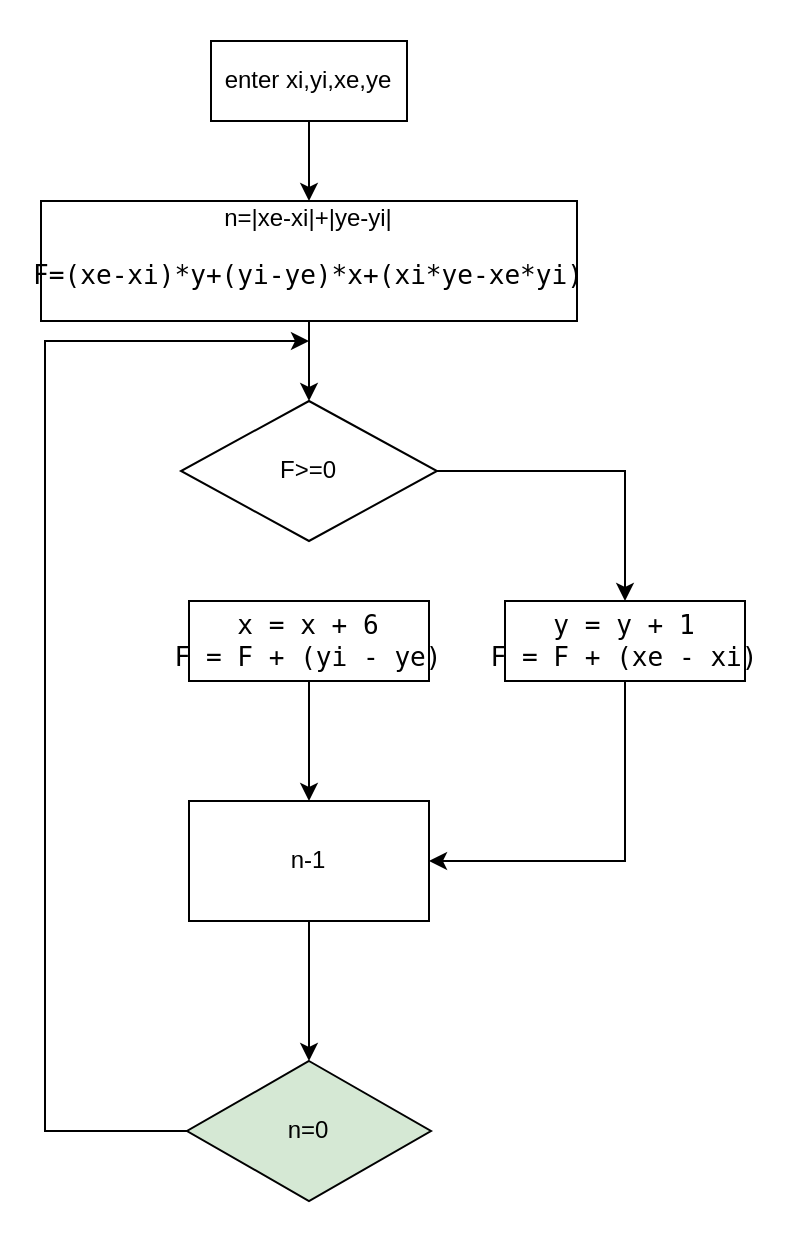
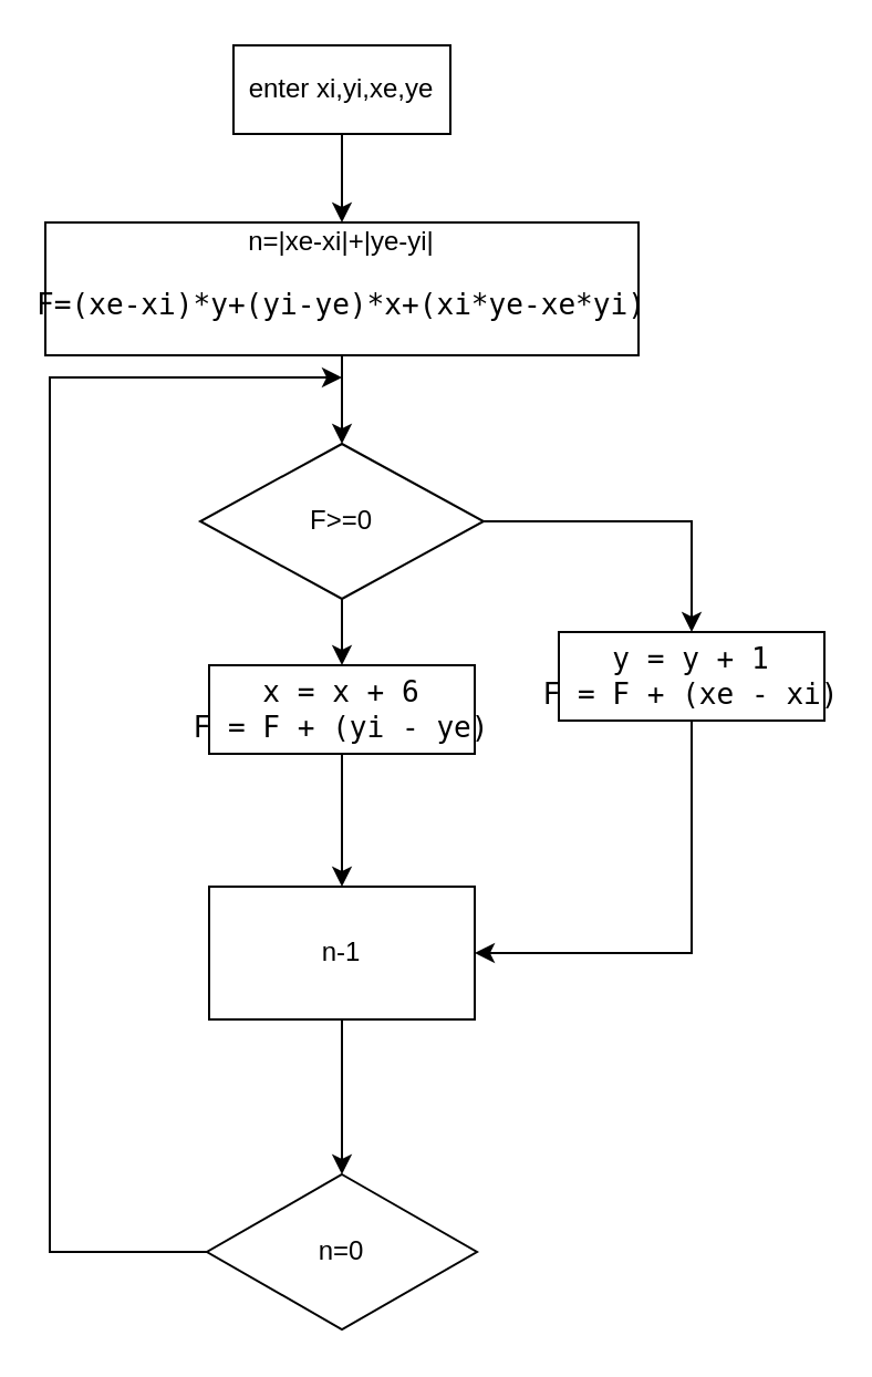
  <mxCell id="0" />
  <mxCell id="1" parent="0" />
  <mxCell id="2" style="edgeStyle=orthogonalEdgeStyle;rounded=0;orthogonalLoop=1;jettySize=auto;html=1;entryX=0.5;entryY=0;entryDx=0;entryDy=0;fontColor=#000000;" edge="1" parent="1" source="3" target="8"><mxGeometry relative="1" as="geometry" /></mxCell>
  <mxCell id="3" value="enter xi,yi,xe,ye" style="rounded=0;whiteSpace=wrap;html=1;" vertex="1" parent="1"><mxGeometry x="105" y="20" width="98" height="40" as="geometry" /></mxCell>
+ <mxCell id="4" style="edgeStyle=orthogonalEdgeStyle;rounded=0;orthogonalLoop=1;jettySize=auto;html=1;exitX=0.5;exitY=1;exitDx=0;exitDy=0;entryX=0.5;entryY=0;entryDx=0;entryDy=0;fontColor=#000000;" edge="1" parent="1" source="6" target="10"><mxGeometry relative="1" as="geometry" /></mxCell>
  <mxCell id="5" style="edgeStyle=orthogonalEdgeStyle;rounded=0;orthogonalLoop=1;jettySize=auto;html=1;entryX=0.5;entryY=0;entryDx=0;entryDy=0;fontColor=#000000;" edge="1" parent="1" source="6" target="12"><mxGeometry relative="1" as="geometry" /></mxCell>
  <mxCell id="6" value="F&amp;gt;=0" style="rhombus;whiteSpace=wrap;html=1;" vertex="1" parent="1"><mxGeometry x="90" y="200" width="128" height="70" as="geometry" /></mxCell>
  <mxCell id="7" style="edgeStyle=orthogonalEdgeStyle;rounded=0;orthogonalLoop=1;jettySize=auto;html=1;entryX=0.5;entryY=0;entryDx=0;entryDy=0;fontColor=#000000;" edge="1" parent="1" source="8" target="6"><mxGeometry relative="1" as="geometry" /></mxCell>
  <mxCell id="8" value="n=|xe-xi|+|ye-yi|&lt;br&gt;&lt;pre style=&quot;font-family: &amp;quot;JetBrains Mono&amp;quot;, monospace; font-size: 9.8pt;&quot;&gt;F=(xe-xi)*y+(yi-ye)*x+(xi*ye-xe*yi)&lt;/pre&gt;" style="rounded=0;whiteSpace=wrap;html=1;strokeColor=default;" vertex="1" parent="1"><mxGeometry x="20" y="100" width="268" height="60" as="geometry" /></mxCell>
  <mxCell id="9" style="edgeStyle=orthogonalEdgeStyle;rounded=0;orthogonalLoop=1;jettySize=auto;html=1;entryX=0.5;entryY=0;entryDx=0;entryDy=0;fontColor=#000000;" edge="1" parent="1" source="10" target="14"><mxGeometry relative="1" as="geometry" /></mxCell>
  <mxCell id="10" value="&lt;pre style=&quot;font-family: &amp;quot;JetBrains Mono&amp;quot;, monospace; font-size: 9.8pt;&quot;&gt;x = x + 6&lt;br&gt;F = F + (yi - ye)&lt;/pre&gt;" style="rounded=0;whiteSpace=wrap;html=1;labelBackgroundColor=none;strokeColor=default;fontColor=#000000;" vertex="1" parent="1"><mxGeometry x="94" y="300" width="120" height="40" as="geometry" /></mxCell>
  <mxCell id="11" style="edgeStyle=orthogonalEdgeStyle;rounded=0;orthogonalLoop=1;jettySize=auto;html=1;entryX=1;entryY=0.5;entryDx=0;entryDy=0;fontColor=#000000;" edge="1" parent="1" source="12" target="14"><mxGeometry relative="1" as="geometry"><Array as="points"><mxPoint x="312" y="430" /></Array></mxGeometry></mxCell>
- <mxCell id="12" value="&lt;pre style=&quot;font-family: &amp;quot;JetBrains Mono&amp;quot;, monospace; font-size: 9.8pt;&quot;&gt;y = y + 1&lt;br&gt;F = F + (xe - xi)&lt;/pre&gt;" style="rounded=0;whiteSpace=wrap;html=1;labelBackgroundColor=none;strokeColor=default;fontColor=#000000;" vertex="1" parent="1"><mxGeometry x="252" y="300" width="120" height="40" as="geometry" /></mxCell>
+ <mxCell id="12" value="&lt;pre style=&quot;font-family: &amp;quot;JetBrains Mono&amp;quot;, monospace; font-size: 9.8pt;&quot;&gt;y = y + 1&lt;br&gt;F = F + (xe - xi)&lt;/pre&gt;" style="rounded=0;whiteSpace=wrap;html=1;labelBackgroundColor=none;strokeColor=default;fontColor=#000000;" vertex="1" parent="1"><mxGeometry x="252" y="285" width="120" height="40" as="geometry" /></mxCell>
  <mxCell id="13" style="edgeStyle=orthogonalEdgeStyle;rounded=0;orthogonalLoop=1;jettySize=auto;html=1;entryX=0.5;entryY=0;entryDx=0;entryDy=0;fontColor=#000000;" edge="1" parent="1" source="14" target="16"><mxGeometry relative="1" as="geometry" /></mxCell>
  <mxCell id="14" value="n-1" style="rounded=0;whiteSpace=wrap;html=1;labelBackgroundColor=none;strokeColor=default;fontColor=#000000;" vertex="1" parent="1"><mxGeometry x="94" y="400" width="120" height="60" as="geometry" /></mxCell>
  <mxCell id="15" style="edgeStyle=orthogonalEdgeStyle;rounded=0;orthogonalLoop=1;jettySize=auto;html=1;fontColor=#000000;" edge="1" parent="1" source="16"><mxGeometry relative="1" as="geometry"><mxPoint x="154" y="170" as="targetPoint" /><Array as="points"><mxPoint x="22" y="565" /><mxPoint x="22" y="170" /></Array></mxGeometry></mxCell>
- <mxCell id="16" value="n=0" style="rhombus;whiteSpace=wrap;html=1;labelBackgroundColor=none;strokeColor=default;fontColor=#000000;fillColor=#d5e8d4;" vertex="1" parent="1"><mxGeometry x="93" y="530" width="122" height="70" as="geometry" /></mxCell>
+ <mxCell id="16" value="n=0" style="rhombus;whiteSpace=wrap;html=1;labelBackgroundColor=none;strokeColor=default;fontColor=#000000;" vertex="1" parent="1"><mxGeometry x="93" y="530" width="122" height="70" as="geometry" /></mxCell>
